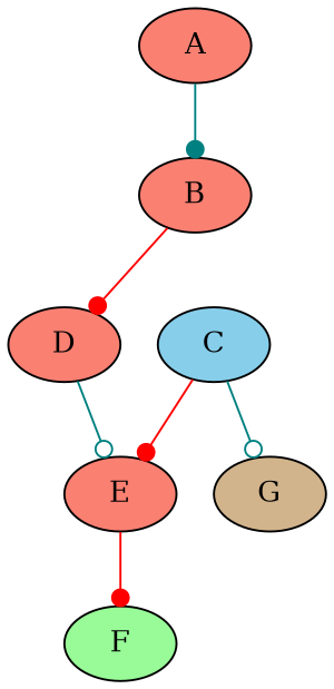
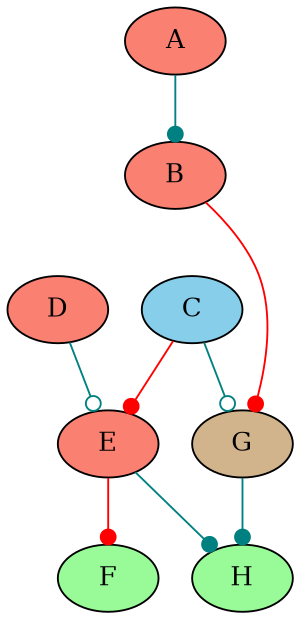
  strict digraph {
    node [fillcolor=salmon style=filled]
    edge [arrowhead=dot color=teal]
+   H [fillcolor=palegreen]
    E
    F [fillcolor=palegreen]
    A
    B
    D
    C [fillcolor=skyblue]
    G [fillcolor=tan]
+   E -> H
    E -> F [color=red]
    A -> B
-   B -> D [color=red]
+   B -> G [color=red]
    D -> E [arrowhead=odot]
    C -> E [color=red]
    C -> G [arrowhead=odot]
+   G -> H
  }
